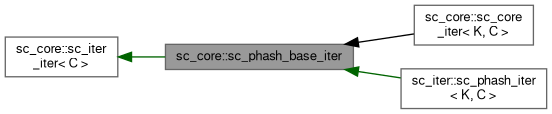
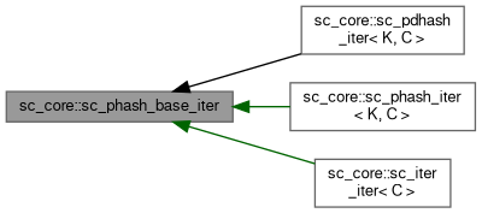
  digraph {
    rankdir=LR
    node [color=gray40 fillcolor=white fontname=FreeSans fontsize=10 shape=box style=filled]
    edge [color=darkgreen dir=back fontname=FreeSans fontsize=10 labelfontname=FreeSans labelfontsize=10 style=solid]
    n1 [fillcolor=grey60 fontcolor=black height=0.2 label="sc_core::sc_phash_base_iter" width=0.4]
-   n2 [height=0.2 label="sc_core::sc_core\l_iter\< K, C \>" width=0.4]
-   n3 [height=0.2 label="sc_iter::sc_phash_iter\l\< K, C \>" width=0.4]
+   n2 [height=0.2 label="sc_core::sc_pdhash\l_iter\< K, C \>" width=0.4]
+   n3 [height=0.2 label="sc_core::sc_phash_iter\l\< K, C \>" width=0.4]
    n4 [height=0.2 label="sc_core::sc_iter\l_iter\< C \>" width=0.4]
    n1 -> n2 [color=black]
    n1 -> n3
-   n4 -> n1
+   n1 -> n4
  }
